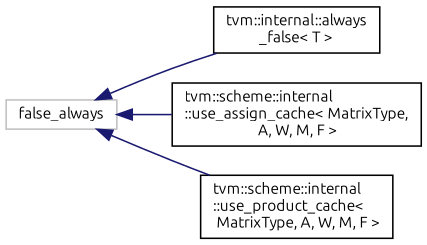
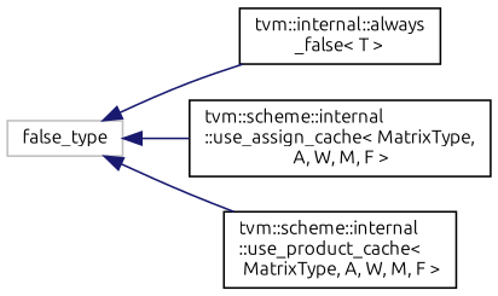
  digraph {
    rankdir=LR
    fontname=Ubuntu
    node [color=black fillcolor=white fontname=Ubuntu fontsize=10 shape=record style=filled]
    edge [color=midnightblue dir=back fontname=Ubuntu fontsize=10 labelfontname=Helvetica labelfontsize=10 style=solid]
-   n1 [color=grey75 height=0.2 label=false_always width=0.4]
+   n1 [color=grey75 height=0.2 label=false_type width=0.4]
    n2 [height=0.2 label="tvm::internal::always\l_false\< T \>" width=0.4]
    n3 [height=0.2 label="tvm::scheme::internal\l::use_assign_cache\< MatrixType,\l A, W, M, F \>" width=0.4]
    n4 [height=0.2 label="tvm::scheme::internal\l::use_product_cache\<\l MatrixType, A, W, M, F \>" width=0.4]
    n1 -> n2
    n1 -> n3
    n1 -> n4
  }
